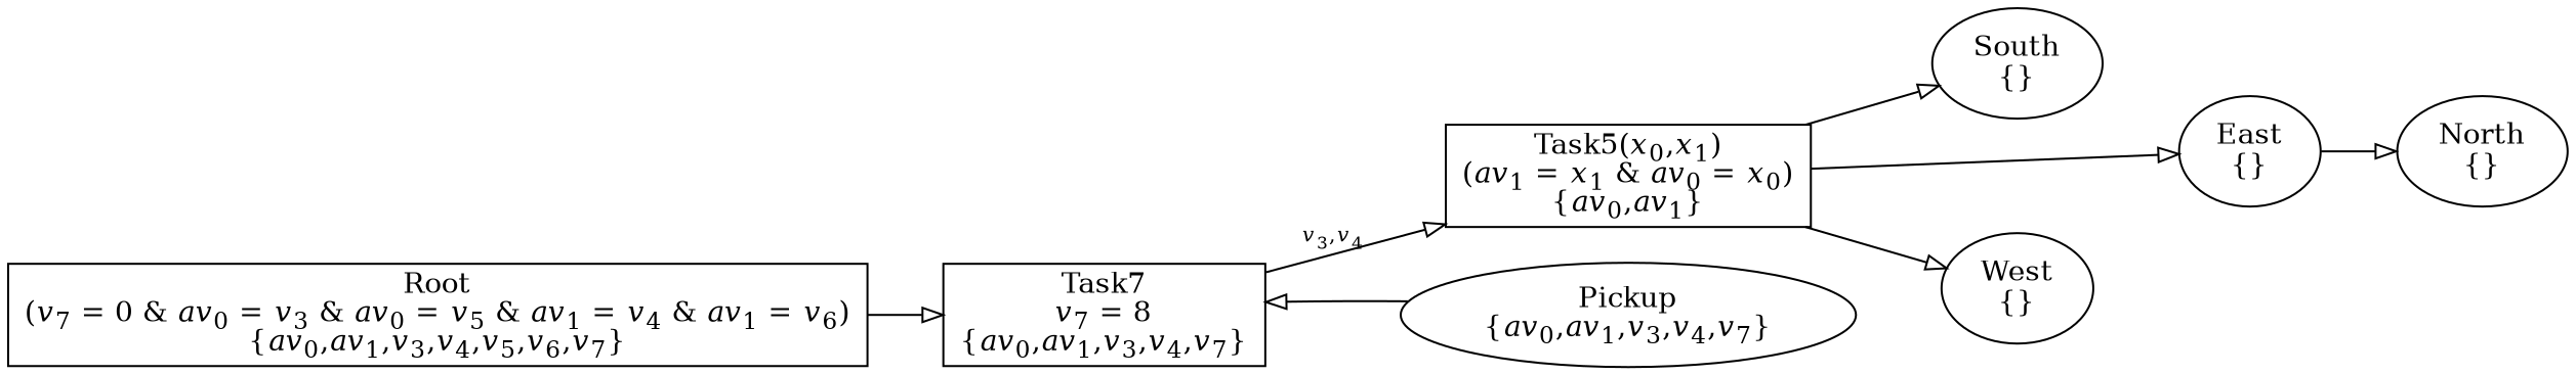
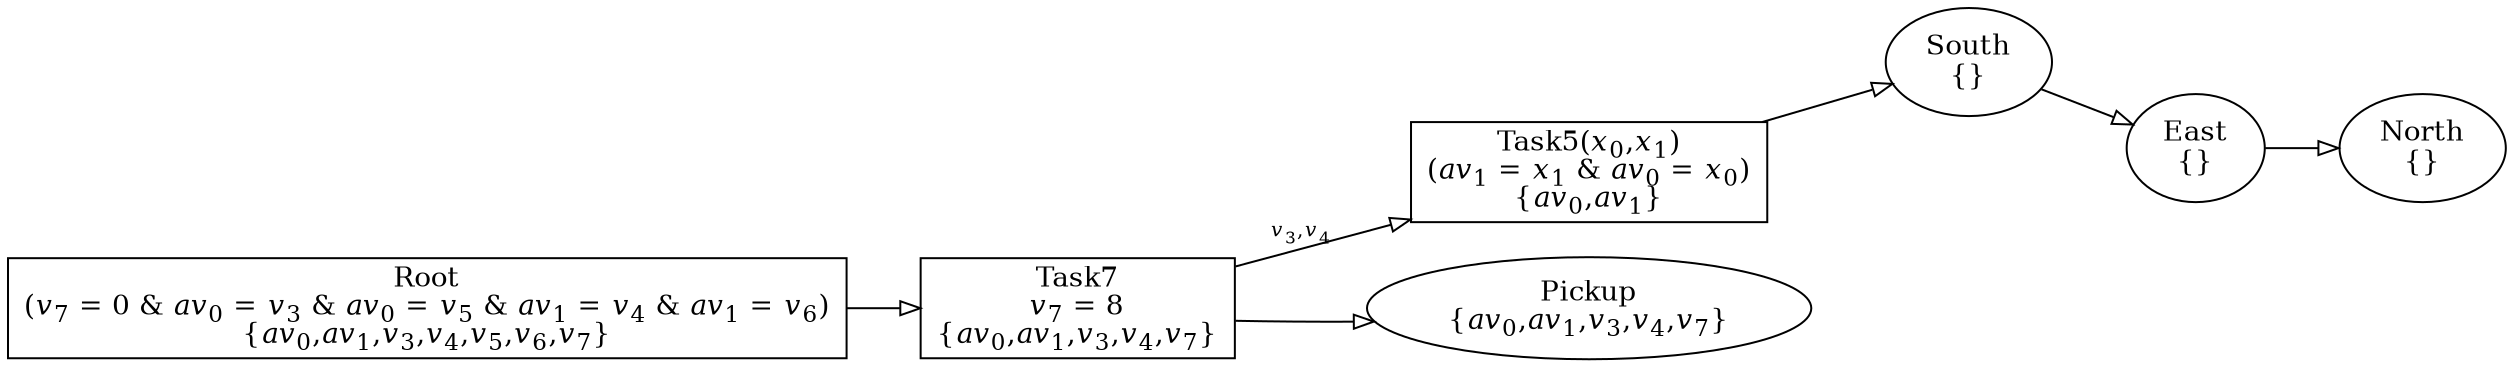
  digraph {
    rankdir=LR
    node [shape=ellipse]
    edge [arrowhead=empty]
    n1 [label=<Root<br/>(<i>v</i><sub>7</sub> = 0 &amp; <i>av</i><sub>0</sub> = <i>v</i><sub>3</sub> &amp; <i>av</i><sub>0</sub> = <i>v</i><sub>5</sub> &amp; <i>av</i><sub>1</sub> = <i>v</i><sub>4</sub> &amp; <i>av</i><sub>1</sub> = <i>v</i><sub>6</sub>)<br/>{<i>av</i><sub>0</sub>,<i>av</i><sub>1</sub>,<i>v</i><sub>3</sub>,<i>v</i><sub>4</sub>,<i>v</i><sub>5</sub>,<i>v</i><sub>6</sub>,<i>v</i><sub>7</sub>}> shape=rectangle]
    n2 [label=<Task7<br/><i>v</i><sub>7</sub> = 8<br/>{<i>av</i><sub>0</sub>,<i>av</i><sub>1</sub>,<i>v</i><sub>3</sub>,<i>v</i><sub>4</sub>,<i>v</i><sub>7</sub>}> shape=rectangle]
    n3 [label=<Task5(<i>x</i><sub>0</sub>,<i>x</i><sub>1</sub>)<br/>(<i>av</i><sub>1</sub> = <i>x</i><sub>1</sub> &amp; <i>av</i><sub>0</sub> = <i>x</i><sub>0</sub>)<br/>{<i>av</i><sub>0</sub>,<i>av</i><sub>1</sub>}> shape=rectangle]
    n4 [label=<Pickup<br/>{<i>av</i><sub>0</sub>,<i>av</i><sub>1</sub>,<i>v</i><sub>3</sub>,<i>v</i><sub>4</sub>,<i>v</i><sub>7</sub>}>]
    n5 [label=<South<br/>{}>]
    n6 [label=<East<br/>{}>]
-   n7 [label=<West<br/>{}>]
    n8 [label=<North<br/>{}>]
    n1 -> n2
    n2 -> n3 [fontsize=10 label=<<i>v</i><sub>3</sub>,<i>v</i><sub>4</sub>>]
-   n4 -> n2
+   n2 -> n4
    n3 -> n5
-   n3 -> n6
-   n3 -> n7
+   n5 -> n6
    n6 -> n8
  }
